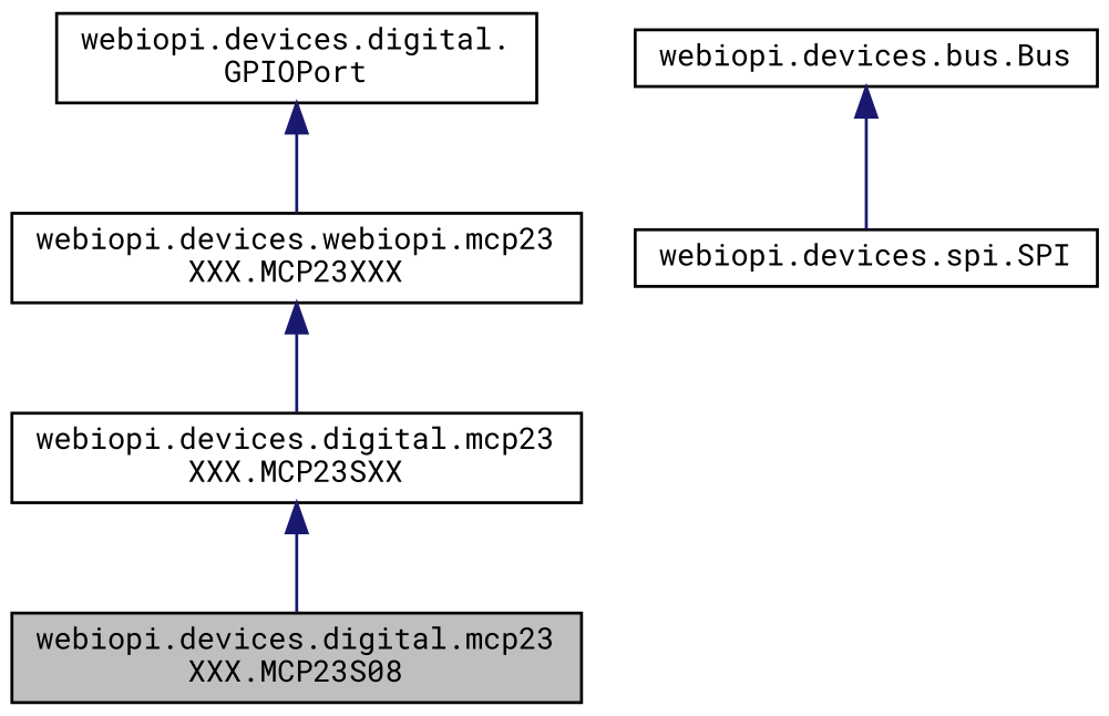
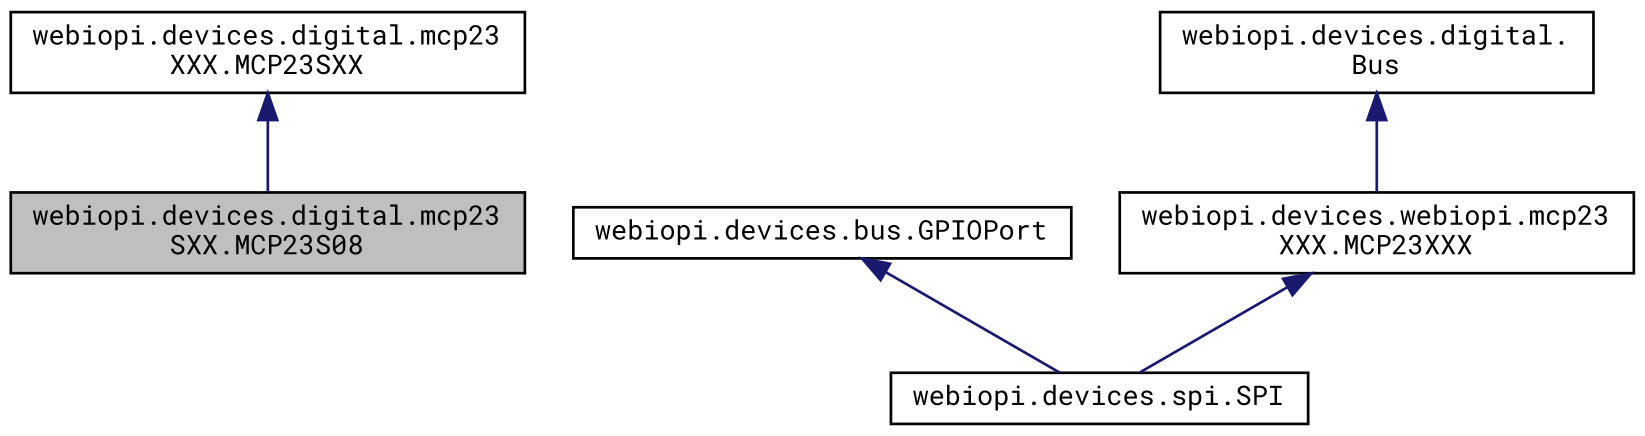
  digraph {
    fontname="Roboto Mono"
    node [color=black fillcolor=white fontname="Roboto Mono" fontsize=10 shape=record style=filled]
    edge [color=midnightblue dir=back fontname="Roboto Mono" fontsize=10 labelfontname=Helvetica labelfontsize=10 style=solid]
-   n1 [fillcolor=grey75 fontcolor=black height=0.2 label="webiopi.devices.digital.mcp23\lXXX.MCP23S08" width=0.4]
+   n1 [fillcolor=grey75 fontcolor=black height=0.2 label="webiopi.devices.digital.mcp23\lSXX.MCP23S08" width=0.4]
    n2 [height=0.2 label="webiopi.devices.digital.mcp23\lXXX.MCP23SXX" width=0.4]
    n3 [height=0.2 label="webiopi.devices.webiopi.mcp23\lXXX.MCP23XXX" width=0.4]
-   n4 [height=0.2 label="webiopi.devices.digital.\lGPIOPort" width=0.4]
+   n4 [height=0.2 label="webiopi.devices.digital.\lBus" width=0.4]
    n5 [height=0.2 label="webiopi.devices.spi.SPI" width=0.4]
-   n6 [height=0.2 label="webiopi.devices.bus.Bus" width=0.4]
+   n6 [height=0.2 label="webiopi.devices.bus.GPIOPort" width=0.4]
    n2 -> n1
-   n3 -> n2
+   n3 -> n5
    n4 -> n3
    n6 -> n5
  }
